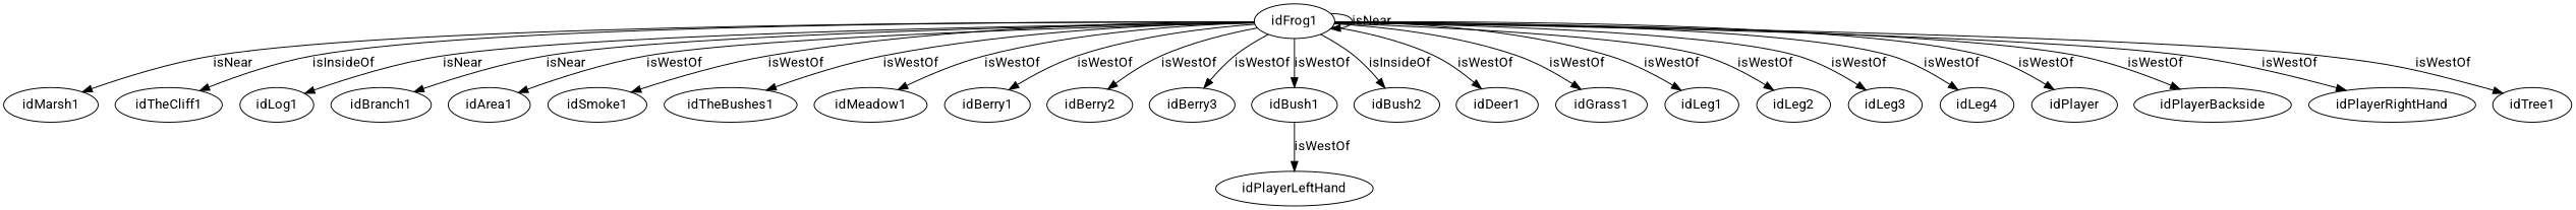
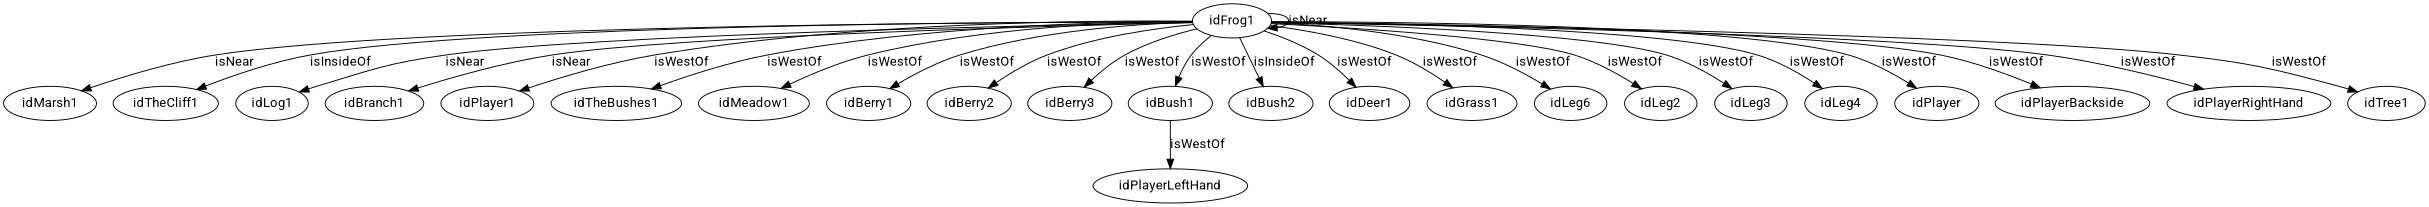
  digraph {
    fontname=Roboto
    node [fontname=Roboto node_type=entity_node]
    edge [edge_type=relationship fontname=Roboto]
    idFrog1
    idMarsh1
    idTheCliff1
    idLog1
    idBranch1
-   idArea1
-   idSmoke1
+   idArea1 [label=idPlayer1]
    idTheBushes1
    idMeadow1
    idBerry1
    idBerry2
    idBerry3
    idBush1
    idBush2
    idDeer1
    idGrass1
-   idLeg1
+   idLeg1 [label=idLeg6]
    idLeg2
    idLeg3
    idLeg4
    idPlayer
    idPlayerBackside
    idPlayerRightHand
    idTree1
    idPlayerLeftHand
    idFrog1 -> idFrog1 [label=isNear]
    idFrog1 -> idMarsh1 [label=isNear]
    idFrog1 -> idTheCliff1 [label=isInsideOf]
    idFrog1 -> idLog1 [label=isNear]
    idFrog1 -> idBranch1 [label=isNear]
    idFrog1 -> idArea1 [label=isWestOf]
-   idFrog1 -> idSmoke1 [label=isWestOf]
    idFrog1 -> idTheBushes1 [label=isWestOf]
    idFrog1 -> idMeadow1 [label=isWestOf]
    idFrog1 -> idBerry1 [label=isWestOf]
    idFrog1 -> idBerry2 [label=isWestOf]
    idFrog1 -> idBerry3 [label=isWestOf]
    idFrog1 -> idBush1 [label=isWestOf]
    idFrog1 -> idBush2 [label=isInsideOf]
    idFrog1 -> idDeer1 [label=isWestOf]
    idFrog1 -> idGrass1 [label=isWestOf]
    idFrog1 -> idLeg1 [label=isWestOf]
    idFrog1 -> idLeg2 [label=isWestOf]
    idFrog1 -> idLeg3 [label=isWestOf]
    idFrog1 -> idLeg4 [label=isWestOf]
    idFrog1 -> idPlayer [label=isWestOf]
    idFrog1 -> idPlayerBackside [label=isWestOf]
    idFrog1 -> idPlayerRightHand [label=isWestOf]
    idFrog1 -> idTree1 [label=isWestOf]
    idBush1 -> idPlayerLeftHand [label=isWestOf]
  }
